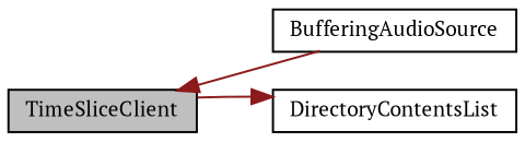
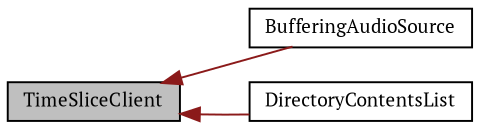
  digraph {
    fontname="PT Serif"
    rankdir=LR
    node [color=black fontname="PT Serif" fontsize=10 shape=record]
    edge [color=firebrick4 dir=back fontname="PT Serif" fontsize=10 labelfontname=Helvetica labelfontsize=10 style=solid]
    n1 [fillcolor=grey75 fontcolor=black height=0.2 label=TimeSliceClient style=filled width=0.4]
    n2 [height=0.2 label=BufferingAudioSource width=0.4]
    n3 [height=0.2 label=DirectoryContentsList width=0.4]
    n1 -> n2
-   n3 -> n1
+   n1 -> n3
  }
